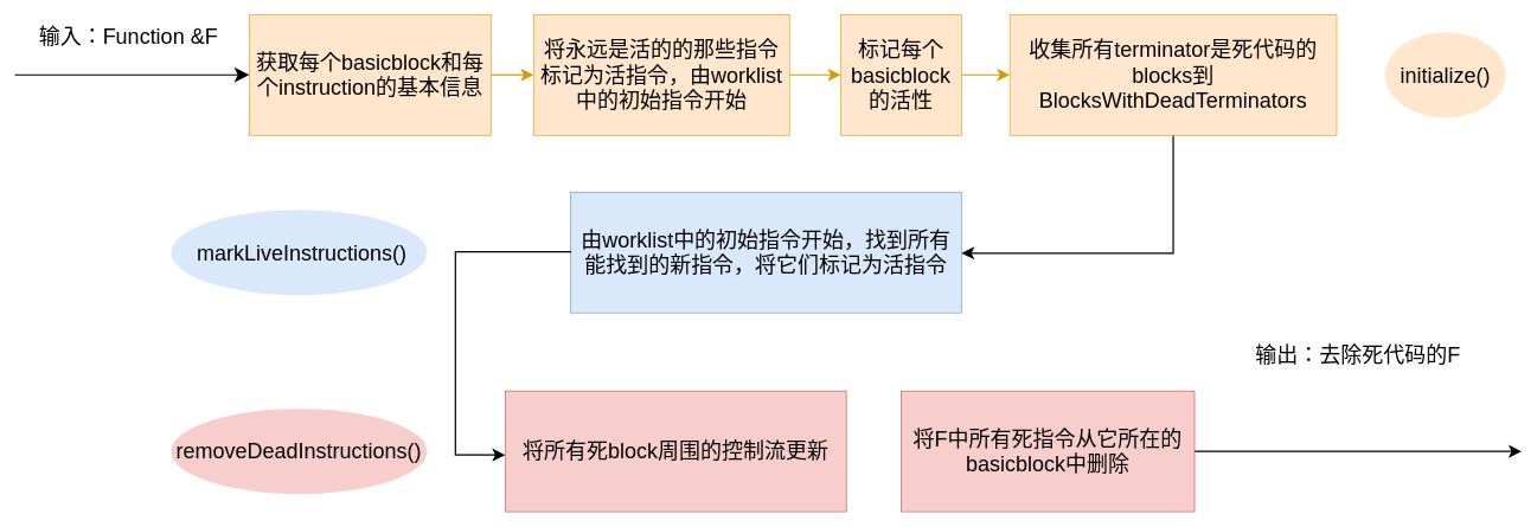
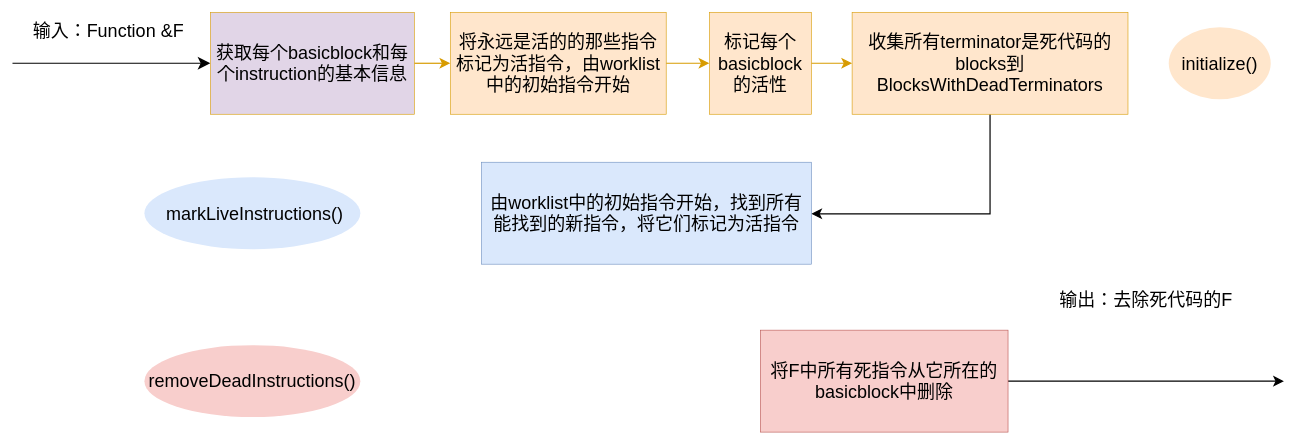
  <mxCell id="0" />
  <mxCell id="1" parent="0" />
  <mxCell id="2" value="" style="endArrow=classic;html=1;endSize=15;strokeWidth=2;" edge="1" parent="1"><mxGeometry width="50" height="50" relative="1" as="geometry"><mxPoint x="20" y="105" as="sourcePoint" /><mxPoint x="350" y="105" as="targetPoint" /></mxGeometry></mxCell>
  <mxCell id="3" value="输入：Function &amp;amp;F" style="text;html=1;strokeColor=none;fillColor=none;align=center;verticalAlign=middle;whiteSpace=wrap;rounded=0;fontSize=30;" vertex="1" parent="1"><mxGeometry x="40" y="20" width="280" height="60" as="geometry" /></mxCell>
  <mxCell id="4" value="" style="edgeStyle=orthogonalEdgeStyle;rounded=0;orthogonalLoop=1;jettySize=auto;html=1;fontSize=30;endSize=12;strokeWidth=2;fillColor=#ffe6cc;strokeColor=#d79b00;" edge="1" parent="1" source="5" target="7"><mxGeometry relative="1" as="geometry" /></mxCell>
- <mxCell id="5" value="&lt;span style=&quot;font-size: 30px; white-space: normal;&quot;&gt;获取每个basicblock和每个instruction的基本信息&lt;/span&gt;" style="rounded=0;whiteSpace=wrap;html=1;fontSize=30;fillColor=#ffe6cc;strokeColor=#d79b00;" vertex="1" parent="1"><mxGeometry x="350" y="20" width="340" height="170" as="geometry" /></mxCell>
+ <mxCell id="5" value="&lt;span style=&quot;font-size: 30px; white-space: normal;&quot;&gt;获取每个basicblock和每个instruction的基本信息&lt;/span&gt;" style="rounded=0;whiteSpace=wrap;html=1;fontSize=30;fillColor=#e1d5e7;strokeColor=#d79b00;" vertex="1" parent="1"><mxGeometry x="350" y="20" width="340" height="170" as="geometry" /></mxCell>
  <mxCell id="6" value="" style="edgeStyle=orthogonalEdgeStyle;rounded=0;orthogonalLoop=1;jettySize=auto;html=1;endSize=12;strokeWidth=2;fontSize=30;fillColor=#ffe6cc;strokeColor=#d79b00;" edge="1" parent="1" source="7" target="9"><mxGeometry relative="1" as="geometry" /></mxCell>
  <mxCell id="7" value="&lt;font style=&quot;font-size: 30px&quot;&gt;将永远是活的的那些指令标记为活指令，由worklist中的初始指令开始&lt;/font&gt;" style="rounded=0;whiteSpace=wrap;html=1;fontSize=30;fillColor=#ffe6cc;strokeColor=#d79b00;" vertex="1" parent="1"><mxGeometry x="750" y="20" width="360" height="170" as="geometry" /></mxCell>
  <mxCell id="8" value="" style="edgeStyle=orthogonalEdgeStyle;rounded=0;orthogonalLoop=1;jettySize=auto;html=1;endSize=12;strokeWidth=2;fontSize=30;fillColor=#ffe6cc;strokeColor=#d79b00;" edge="1" parent="1" source="9" target="11"><mxGeometry relative="1" as="geometry" /></mxCell>
  <mxCell id="9" value="&lt;span&gt;标记每个basicblock的活性&lt;/span&gt;" style="rounded=0;whiteSpace=wrap;html=1;fontSize=30;fillColor=#ffe6cc;strokeColor=#d79b00;" vertex="1" parent="1"><mxGeometry x="1182" y="20" width="170" height="170" as="geometry" /></mxCell>
  <mxCell id="10" value="" style="edgeStyle=orthogonalEdgeStyle;rounded=0;orthogonalLoop=1;jettySize=auto;html=1;endSize=12;strokeWidth=2;fontSize=30;" edge="1" parent="1" source="11" target="12"><mxGeometry relative="1" as="geometry"><Array as="points"><mxPoint x="1650" y="356" /></Array></mxGeometry></mxCell>
  <mxCell id="11" value="收集所有terminator是死代码的blocks到BlocksWithDeadTerminators" style="rounded=0;whiteSpace=wrap;html=1;fontSize=30;fillColor=#ffe6cc;strokeColor=#d79b00;" vertex="1" parent="1"><mxGeometry x="1420" y="20" width="460" height="170" as="geometry" /></mxCell>
  <mxCell id="12" value="由worklist中的初始指令开始，找到所有能找到的新指令，将它们标记为活指令" style="rounded=0;whiteSpace=wrap;html=1;fontSize=30;fillColor=#dae8fc;strokeColor=#6c8ebf;" vertex="1" parent="1"><mxGeometry x="802" y="270" width="550" height="170" as="geometry" /></mxCell>
- <mxCell id="13" value="" style="edgeStyle=orthogonalEdgeStyle;rounded=0;orthogonalLoop=1;jettySize=auto;html=1;endSize=12;strokeWidth=2;fontSize=30;exitX=0;exitY=0.5;exitDx=0;exitDy=0;" edge="1" parent="1" source="12" target="14"><mxGeometry relative="1" as="geometry"><mxPoint x="639.667" y="440" as="sourcePoint" /><Array as="points"><mxPoint x="640" y="354" /><mxPoint x="640" y="640" /></Array></mxGeometry></mxCell>
- <mxCell id="14" value="&lt;font style=&quot;font-size: 30px&quot;&gt;将所有死block周围的控制流更新&lt;/font&gt;" style="rounded=0;whiteSpace=wrap;html=1;fontSize=30;fillColor=#f8cecc;strokeColor=#b85450;" vertex="1" parent="1"><mxGeometry x="710" y="550" width="480" height="170" as="geometry" /></mxCell>
  <mxCell id="15" value="" style="edgeStyle=orthogonalEdgeStyle;rounded=0;orthogonalLoop=1;jettySize=auto;html=1;endSize=12;strokeWidth=2;fontSize=30;" edge="1" parent="1" source="16"><mxGeometry relative="1" as="geometry"><mxPoint x="2140" y="635" as="targetPoint" /></mxGeometry></mxCell>
  <mxCell id="16" value="&lt;font style=&quot;font-size: 30px&quot;&gt;将F中所有死指令从它所在的basicblock中删除&lt;/font&gt;" style="rounded=0;whiteSpace=wrap;html=1;fontSize=30;fillColor=#f8cecc;strokeColor=#b85450;" vertex="1" parent="1"><mxGeometry x="1267" y="550" width="413" height="170" as="geometry" /></mxCell>
  <mxCell id="17" value="输出：去除死代码的F" style="text;html=1;strokeColor=none;fillColor=none;align=center;verticalAlign=middle;whiteSpace=wrap;rounded=0;fontSize=30;" vertex="1" parent="1"><mxGeometry x="1740" y="470" width="340" height="60" as="geometry" /></mxCell>
  <mxCell id="18" value="initialize()" style="ellipse;whiteSpace=wrap;html=1;fontSize=30;fillColor=#ffe6cc;strokeColor=none;" vertex="1" parent="1"><mxGeometry x="1948" y="45" width="170" height="120" as="geometry" /></mxCell>
  <mxCell id="19" value="&lt;font style=&quot;font-size: 30px&quot;&gt;&amp;nbsp;markLiveInstructions()&lt;/font&gt;" style="ellipse;whiteSpace=wrap;html=1;fontSize=30;fillColor=#dae8fc;strokeColor=none;" vertex="1" parent="1"><mxGeometry x="240" y="295" width="360" height="120" as="geometry" /></mxCell>
  <mxCell id="20" value="&lt;font style=&quot;font-size: 30px&quot;&gt;removeDeadInstructions()&lt;/font&gt;" style="ellipse;whiteSpace=wrap;html=1;fontSize=30;fillColor=#f8cecc;strokeColor=none;" vertex="1" parent="1"><mxGeometry x="240" y="575" width="360" height="120" as="geometry" /></mxCell>
